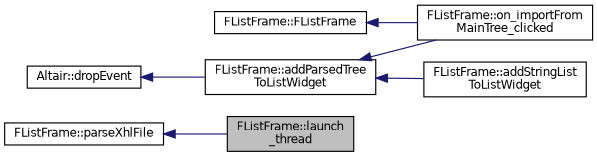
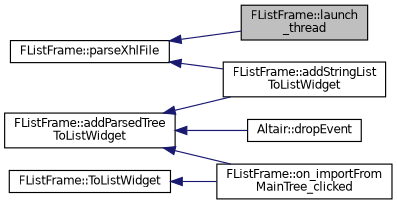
  digraph {
    rankdir=LR
    node [color=black fillcolor=white fontname=Helvetica fontsize=10 shape=record style=filled]
    edge [color=midnightblue dir=back fontname=Helvetica fontsize=10 labelfontname=Helvetica labelfontsize=10 style=solid]
    n1 [fillcolor=grey75 fontcolor=black height=0.2 label="FListFrame::launch\l_thread" width=0.4]
    n2 [height=0.2 label="FListFrame::parseXhlFile" width=0.4]
    n3 [height=0.2 label="FListFrame::addStringList\lToListWidget" width=0.4]
    n4 [height=0.2 label="FListFrame::addParsedTree\lToListWidget" width=0.4]
    n5 [height=0.2 label="Altair::dropEvent" width=0.4]
    n6 [height=0.2 label="FListFrame::on_importFrom\lMainTree_clicked" width=0.4]
-   n7 [height=0.2 label="FListFrame::FListFrame" width=0.4]
+   n7 [height=0.2 label="FListFrame::ToListWidget" width=0.4]
    n2 -> n1
+   n2 -> n3
    n4 -> n3
-   n5 -> n4
+   n4 -> n5
    n4 -> n6
    n7 -> n6
  }
